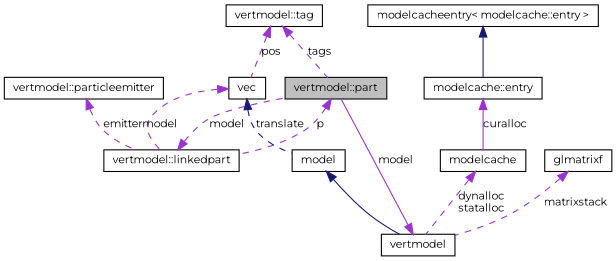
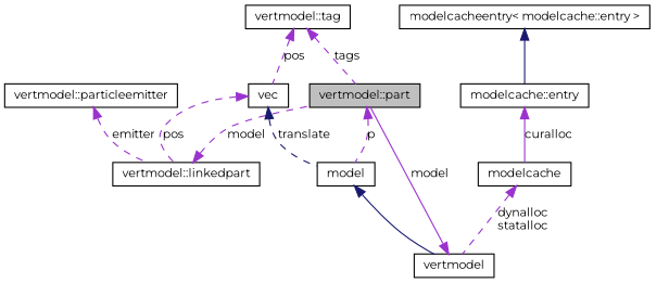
  digraph {
    fontname=Montserrat
    node [color=black fillcolor=white fontname=Montserrat fontsize=10 shape=record style=filled]
    edge [color=darkorchid3 dir=back fontname=Montserrat fontsize=10 labelfontname=FreeSans labelfontsize=10 style=dashed]
    n1 [fillcolor=grey75 fontcolor=black height=0.2 label="vertmodel::part" width=0.4]
    n2 [height=0.2 label="vertmodel::linkedpart" width=0.4]
    n3 [height=0.2 label="vertmodel::tag" width=0.4]
    n4 [height=0.2 label=vec width=0.4]
    n5 [height=0.2 label=model width=0.4]
    n6 [height=0.2 label=vertmodel width=0.4]
    n7 [height=0.2 label=modelcache width=0.4]
    n8 [height=0.2 label="modelcache::entry" width=0.4]
    n9 [height=0.2 label="modelcacheentry\< modelcache::entry \>" width=0.4]
-   n10 [height=0.2 label=glmatrixf width=0.4]
    n11 [height=0.2 label="vertmodel::particleemitter" width=0.4]
-   n1 -> n2 [label=p]
+   n1 -> n5 [label=p]
    n2 -> n1 [label=model]
    n3 -> n1 [label=tags]
    n3 -> n4 [label=pos]
-   n4 -> n2 [label=model]
+   n4 -> n2 [label=pos]
    n4 -> n5 [color=midnightblue label=translate]
    n5 -> n6 [color=midnightblue style=solid]
    n6 -> n1 [label=model style=solid]
    n7 -> n6 [label="dynalloc\nstatalloc"]
    n8 -> n7 [label=curalloc style=solid]
    n9 -> n8 [color=midnightblue style=solid]
-   n10 -> n6 [label=matrixstack]
    n11 -> n2 [label=emitter]
  }
